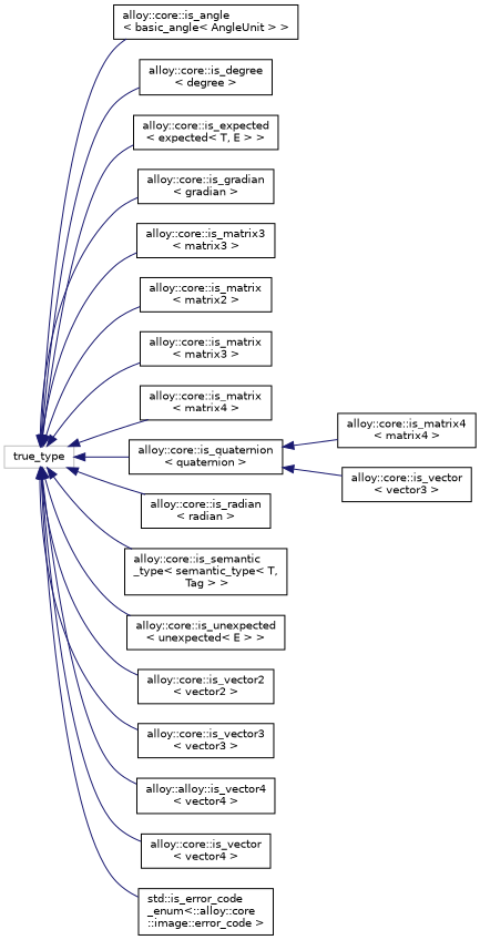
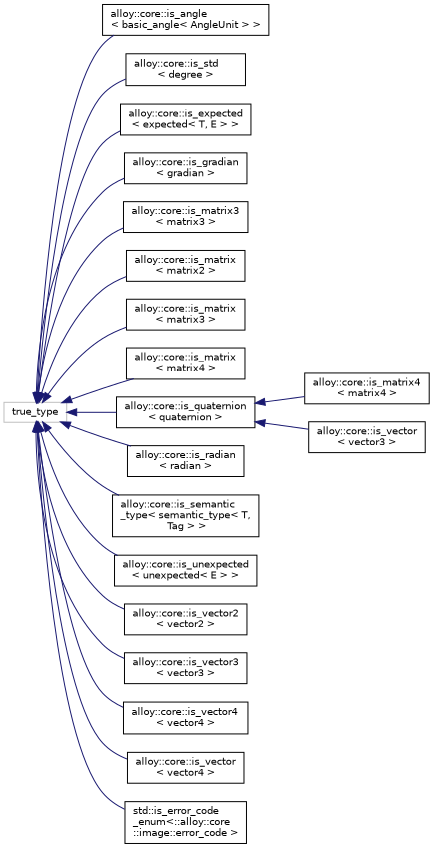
  digraph {
    rankdir=LR
    node [color=black fillcolor=white fontname=Helvetica fontsize=10 shape=record style=filled]
    edge [color=midnightblue dir=back fontname=Helvetica fontsize=10 labelfontname=Helvetica labelfontsize=10 style=solid]
    n1 [color=grey75 height=0.2 label=true_type width=0.4]
    n2 [height=0.2 label="alloy::core::is_angle\l\< basic_angle\< AngleUnit \> \>" width=0.4]
-   n3 [height=0.2 label="alloy::core::is_degree\l\< degree \>" width=0.4]
+   n3 [height=0.2 label="alloy::core::is_std\l\< degree \>" width=0.4]
    n4 [height=0.2 label="alloy::core::is_expected\l\< expected\< T, E \> \>" width=0.4]
    n5 [height=0.2 label="alloy::core::is_gradian\l\< gradian \>" width=0.4]
    n6 [height=0.2 label="alloy::core::is_matrix3\l\< matrix3 \>" width=0.4]
    n7 [height=0.2 label="alloy::core::is_matrix\l\< matrix2 \>" width=0.4]
    n8 [height=0.2 label="alloy::core::is_matrix\l\< matrix3 \>" width=0.4]
    n9 [height=0.2 label="alloy::core::is_matrix\l\< matrix4 \>" width=0.4]
    n10 [height=0.2 label="alloy::core::is_quaternion\l\< quaternion \>" width=0.4]
    n11 [height=0.2 label="alloy::core::is_radian\l\< radian \>" width=0.4]
    n12 [height=0.2 label="alloy::core::is_semantic\l_type\< semantic_type\< T,\l Tag \> \>" width=0.4]
    n13 [height=0.2 label="alloy::core::is_unexpected\l\< unexpected\< E \> \>" width=0.4]
    n14 [height=0.2 label="alloy::core::is_vector2\l\< vector2 \>" width=0.4]
    n15 [height=0.2 label="alloy::core::is_vector3\l\< vector3 \>" width=0.4]
-   n16 [height=0.2 label="alloy::alloy::is_vector4\l\< vector4 \>" width=0.4]
+   n16 [height=0.2 label="alloy::core::is_vector4\l\< vector4 \>" width=0.4]
    n17 [height=0.2 label="alloy::core::is_vector\l\< vector4 \>" width=0.4]
    n18 [height=0.2 label="std::is_error_code\l_enum\<::alloy::core\l::image::error_code \>" width=0.4]
    n19 [height=0.2 label="alloy::core::is_matrix4\l\< matrix4 \>" width=0.4]
    n20 [height=0.2 label="alloy::core::is_vector\l\< vector3 \>" width=0.4]
    n1 -> n2
    n1 -> n3
    n1 -> n4
    n1 -> n5
    n1 -> n6
    n1 -> n7
    n1 -> n8
    n1 -> n9
    n1 -> n10
    n1 -> n11
    n1 -> n12
    n1 -> n13
    n1 -> n14
    n1 -> n15
    n1 -> n16
    n1 -> n17
    n1 -> n18
    n10 -> n19
    n10 -> n20
  }
